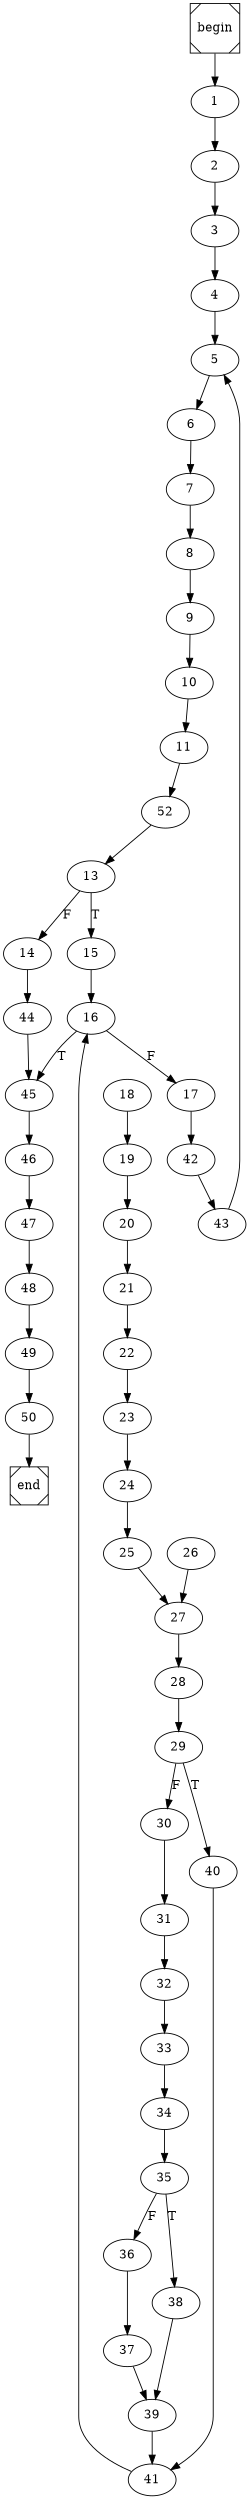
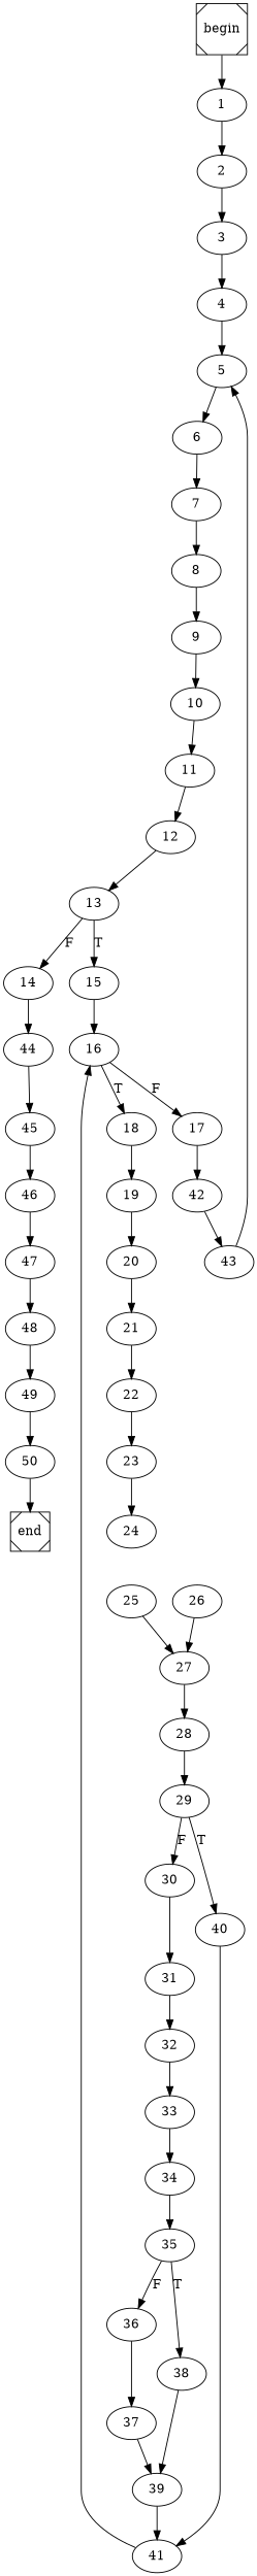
  digraph {
    begin [shape=Msquare]
    1
    2
    end [shape=Msquare]
    3
    4
    5
    6
    7
    8
    9
    10
    11
-   12 [label=52]
+   12
    13
    15
    14
    16
    44
    18
    17
    45
    46
    19
    42
    20
    43
    21
    22
    23
    24
    25
    27
    26
    28
    29
    40
    30
    41
    31
    32
    33
    34
    35
    38
    36
    39
    37
    47
    48
    49
    50
    begin -> 1
    1 -> 2
    2 -> 3
    3 -> 4
    4 -> 5
    5 -> 6
    6 -> 7
    7 -> 8
    8 -> 9
    9 -> 10
    10 -> 11
    11 -> 12
    12 -> 13
    13 -> 15 [label=T]
    13 -> 14 [label=F]
    15 -> 16
    14 -> 44
-   16 -> 45 [label=T]
+   16 -> 18 [label=T]
    16 -> 17 [label=F]
    44 -> 45
    18 -> 19
    17 -> 42
    45 -> 46
    46 -> 47
    19 -> 20
    42 -> 43
    20 -> 21
    43 -> 5
    21 -> 22
    22 -> 23
    23 -> 24
-   24 -> 25
    25 -> 27
    27 -> 28
    26 -> 27
    28 -> 29
    29 -> 40 [label=T]
    29 -> 30 [label=F]
    40 -> 41
    30 -> 31
    41 -> 16
    31 -> 32
    32 -> 33
    33 -> 34
    34 -> 35
    35 -> 38 [label=T]
    35 -> 36 [label=F]
    38 -> 39
    36 -> 37
    39 -> 41
    37 -> 39
    47 -> 48
    48 -> 49
    49 -> 50
    50 -> end
  }
